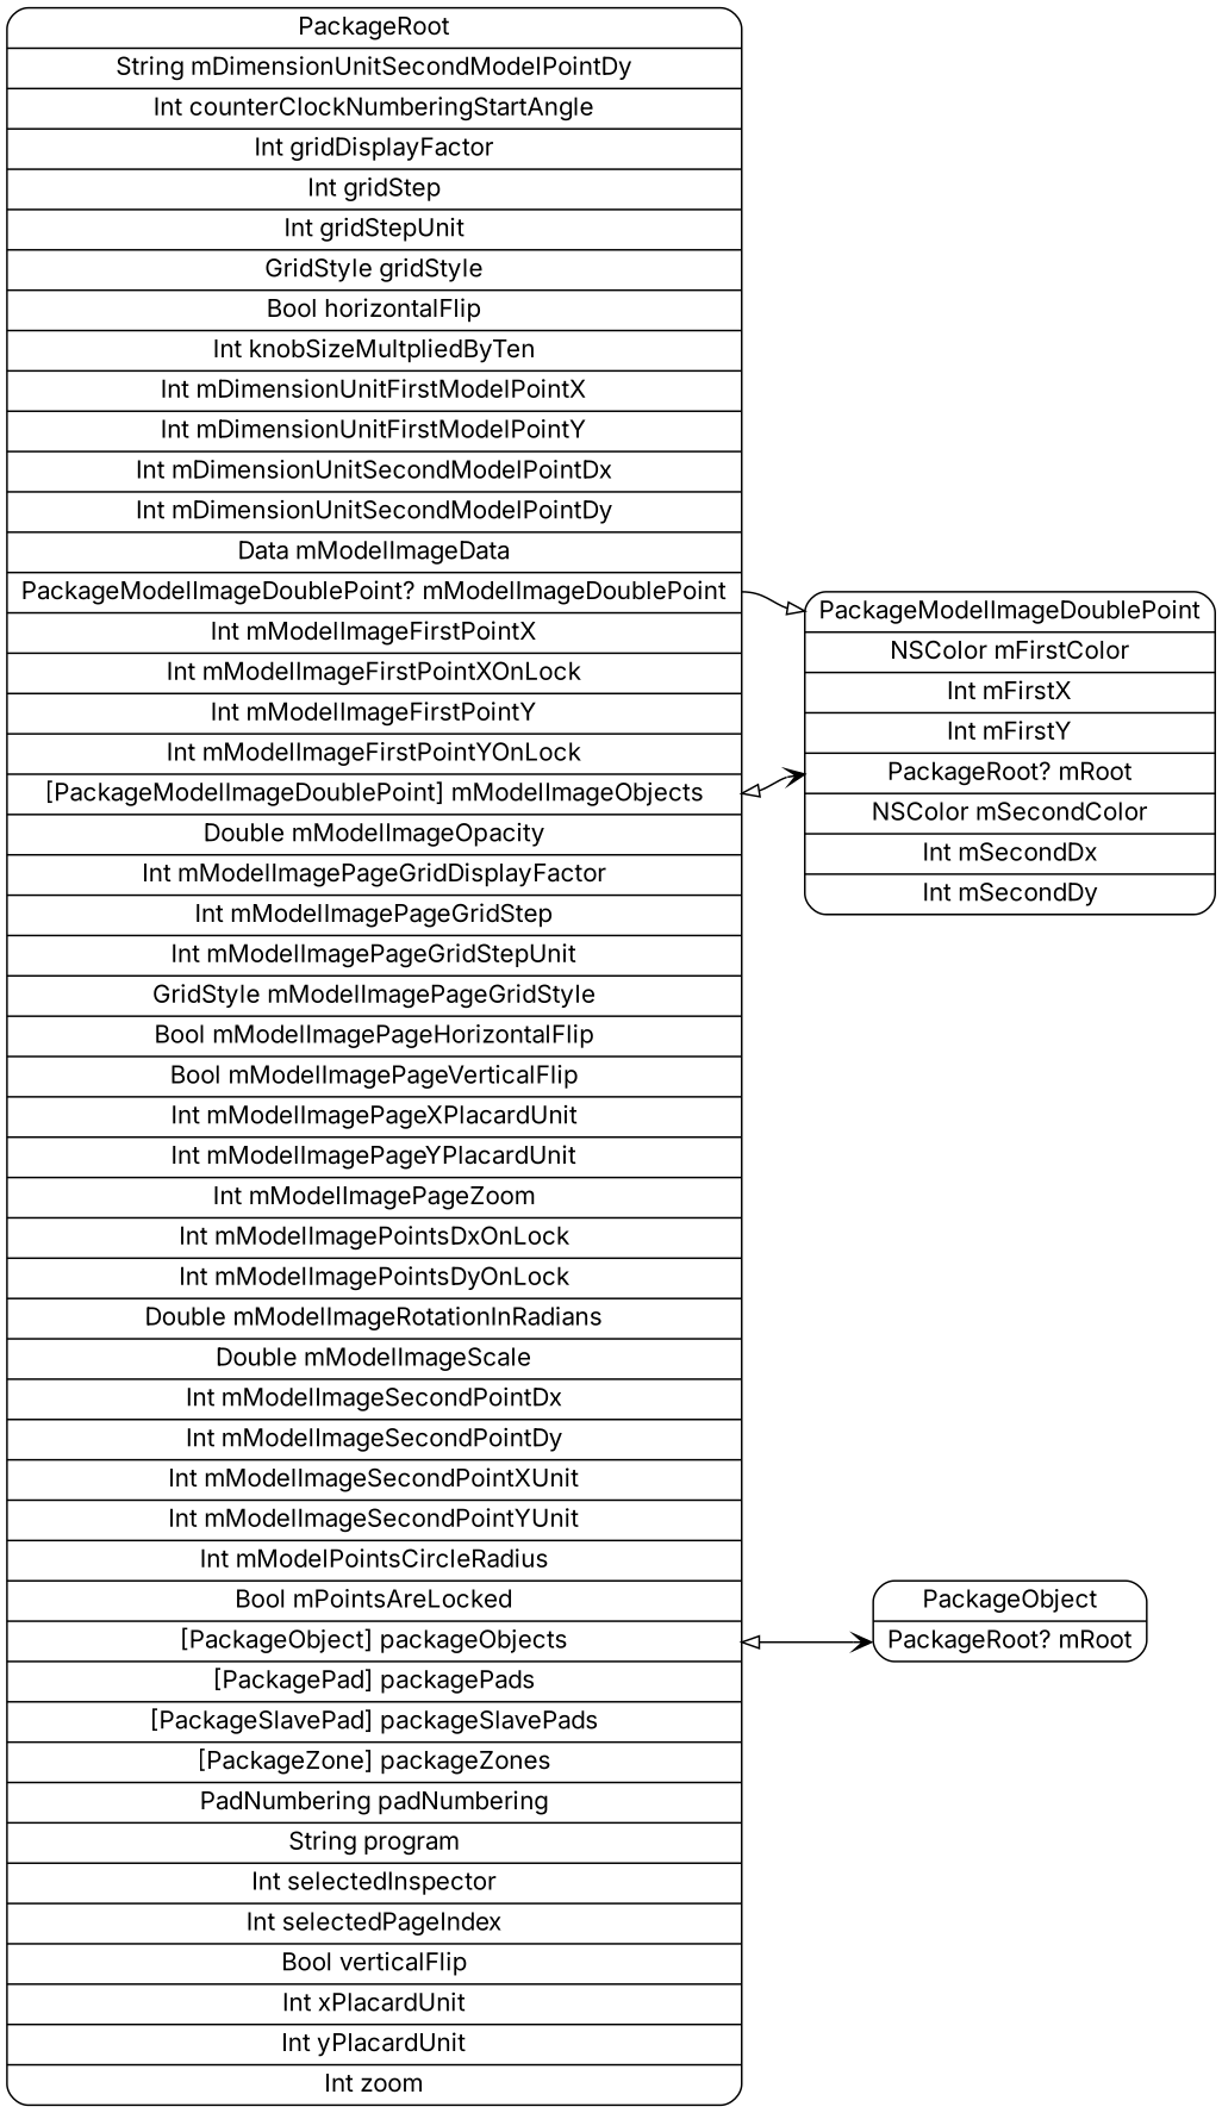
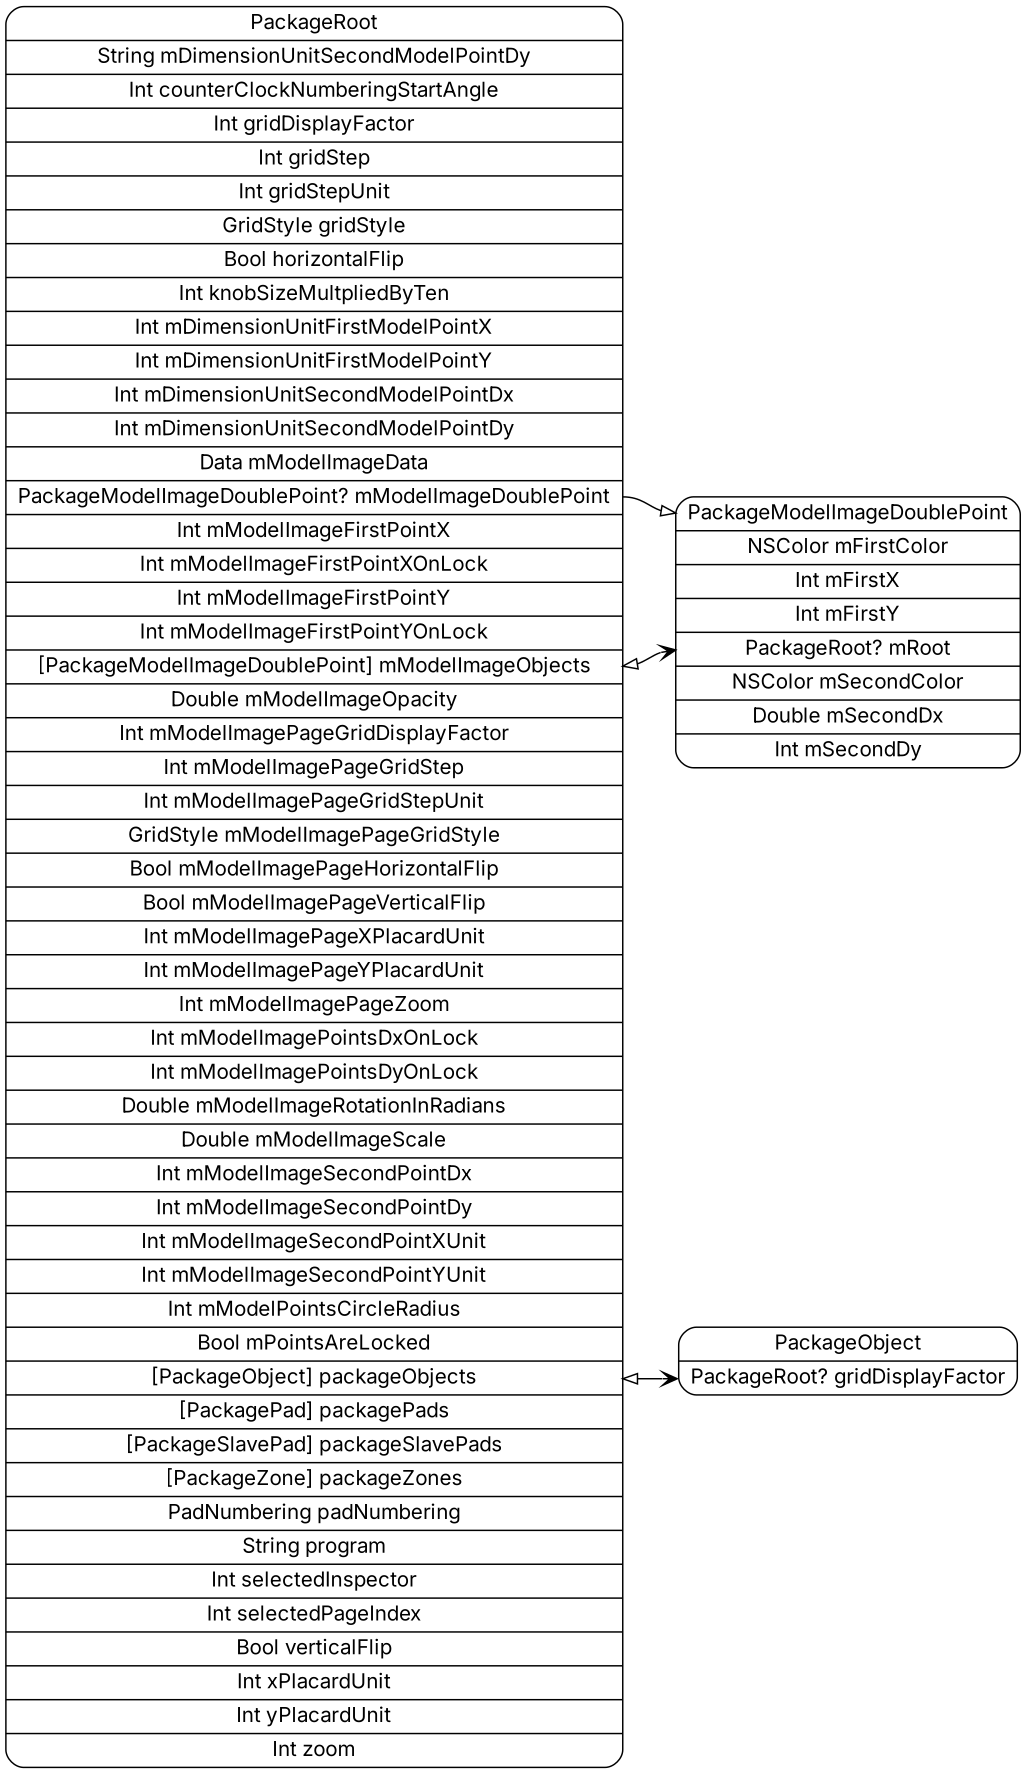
  digraph {
    fontname=Inter
    rankdir=LR
    node [fontname=Inter shape=record style=rounded]
    edge [arrowhead=vee arrowtail=onormal dir=both fontname=Inter headport=mRoot]
    n1 [label="<PackageRoot>PackageRoot|String mDimensionUnitSecondModelPointDy|Int counterClockNumberingStartAngle|Int gridDisplayFactor|Int gridStep|Int gridStepUnit|GridStyle gridStyle|Bool horizontalFlip|Int knobSizeMultpliedByTen|Int mDimensionUnitFirstModelPointX|Int mDimensionUnitFirstModelPointY|Int mDimensionUnitSecondModelPointDx|Int mDimensionUnitSecondModelPointDy|Data mModelImageData|<mModelImageDoublePoint>PackageModelImageDoublePoint? mModelImageDoublePoint|Int mModelImageFirstPointX|Int mModelImageFirstPointXOnLock|Int mModelImageFirstPointY|Int mModelImageFirstPointYOnLock|<mModelImageObjects>[PackageModelImageDoublePoint] mModelImageObjects|Double mModelImageOpacity|Int mModelImagePageGridDisplayFactor|Int mModelImagePageGridStep|Int mModelImagePageGridStepUnit|GridStyle mModelImagePageGridStyle|Bool mModelImagePageHorizontalFlip|Bool mModelImagePageVerticalFlip|Int mModelImagePageXPlacardUnit|Int mModelImagePageYPlacardUnit|Int mModelImagePageZoom|Int mModelImagePointsDxOnLock|Int mModelImagePointsDyOnLock|Double mModelImageRotationInRadians|Double mModelImageScale|Int mModelImageSecondPointDx|Int mModelImageSecondPointDy|Int mModelImageSecondPointXUnit|Int mModelImageSecondPointYUnit|Int mModelPointsCircleRadius|Bool mPointsAreLocked|<packageObjects>[PackageObject] packageObjects|<packagePads>[PackagePad] packagePads|<packageSlavePads>[PackageSlavePad] packageSlavePads|<packageZones>[PackageZone] packageZones|PadNumbering padNumbering|String program|Int selectedInspector|Int selectedPageIndex|Bool verticalFlip|Int xPlacardUnit|Int yPlacardUnit|Int zoom"]
-   n2 [label="<PackageObject>PackageObject|<mRoot>PackageRoot? mRoot"]
-   n3 [label="<PackageModelImageDoublePoint>PackageModelImageDoublePoint|NSColor mFirstColor|Int mFirstX|Int mFirstY|<mRoot>PackageRoot? mRoot|NSColor mSecondColor|Int mSecondDx|Int mSecondDy"]
+   n2 [label="<PackageObject>PackageObject|<mRoot>PackageRoot? gridDisplayFactor"]
+   n3 [label="<PackageModelImageDoublePoint>PackageModelImageDoublePoint|NSColor mFirstColor|Int mFirstX|Int mFirstY|<mRoot>PackageRoot? mRoot|NSColor mSecondColor|Double mSecondDx|Int mSecondDy"]
    n1 -> n2 [tailport=packageObjects]
    n1 -> n3 [arrowhead=onormal arrowtail=none headport=PackageModelImageDoublePoint tailport=mModelImageDoublePoint]
    n1 -> n3 [tailport=mModelImageObjects]
  }
